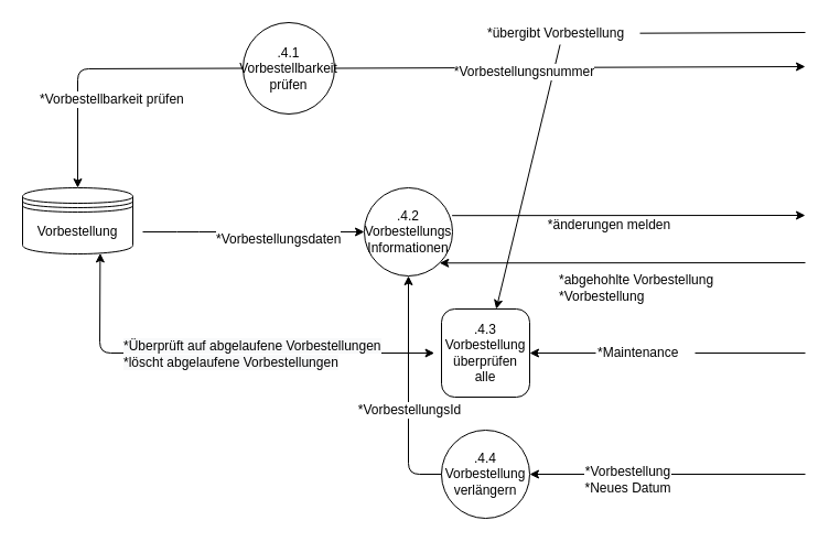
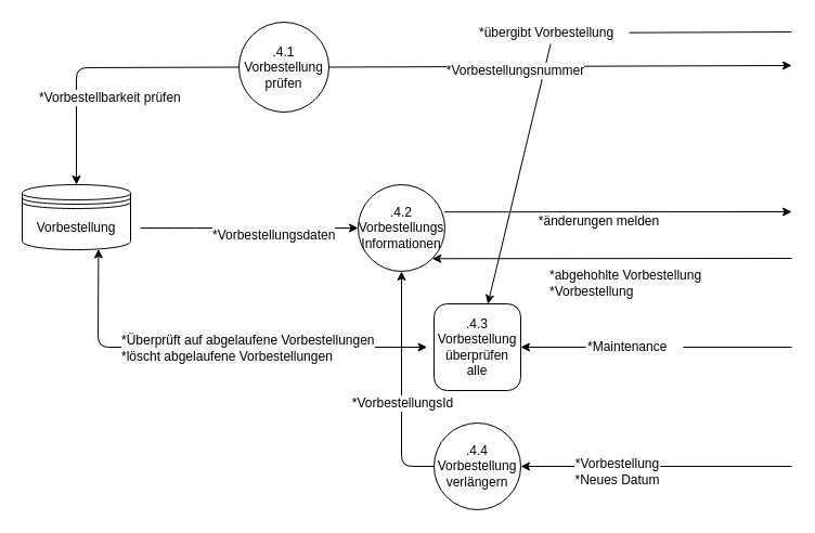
  <mxCell id="0" />
  <mxCell id="1" parent="0" />
  <mxCell id="2" value="Vorbestellung" style="shape=datastore;whiteSpace=wrap;html=1;" vertex="1" parent="1"><mxGeometry x="20" y="170" width="100" height="60" as="geometry" /></mxCell>
- <mxCell id="3" value=".4.1&lt;br&gt;Vorbestellbarkeit&lt;br&gt;prüfen" style="ellipse;whiteSpace=wrap;html=1;aspect=fixed;" vertex="1" parent="1"><mxGeometry x="220" y="20" width="83" height="83" as="geometry" /></mxCell>
+ <mxCell id="3" value=".4.1&lt;br&gt;Vorbestellung&lt;br&gt;prüfen" style="ellipse;whiteSpace=wrap;html=1;aspect=fixed;" vertex="1" parent="1"><mxGeometry x="220" y="20" width="83" height="83" as="geometry" /></mxCell>
  <mxCell id="4" value=".4.2&lt;br&gt;Vorbestellungs&lt;br&gt;Informationen" style="ellipse;whiteSpace=wrap;html=1;aspect=fixed;" vertex="1" parent="1"><mxGeometry x="330" y="170" width="80" height="80" as="geometry" /></mxCell>
  <mxCell id="5" value="&lt;br&gt;" style="endArrow=classic;html=1;exitX=0.995;exitY=0.315;exitDx=0;exitDy=0;exitPerimeter=0;" edge="1" parent="1" source="4"><mxGeometry width="50" height="50" relative="1" as="geometry"><mxPoint x="440" y="195" as="sourcePoint" /><mxPoint x="730" y="195" as="targetPoint" /></mxGeometry></mxCell>
  <mxCell id="6" value="*änderungen melden" style="text;html=1;resizable=0;points=[];align=center;verticalAlign=middle;labelBackgroundColor=#ffffff;" vertex="1" connectable="0" parent="5"><mxGeometry x="-0.113" y="-8" relative="1" as="geometry"><mxPoint as="offset" /></mxGeometry></mxCell>
  <mxCell id="7" value="" style="endArrow=classic;html=1;entryX=0;entryY=0.5;entryDx=0;entryDy=0;" edge="1" parent="1" target="4"><mxGeometry width="50" height="50" relative="1" as="geometry"><mxPoint x="129" y="210" as="sourcePoint" /><mxPoint x="60" y="350" as="targetPoint" /><Array as="points"><mxPoint x="170" y="210" /></Array></mxGeometry></mxCell>
  <mxCell id="8" value="*Vorbestellungsdaten" style="text;html=1;resizable=0;points=[];align=left;verticalAlign=middle;labelBackgroundColor=#ffffff;" vertex="1" connectable="0" parent="7"><mxGeometry x="-0.35" y="-6" relative="1" as="geometry"><mxPoint as="offset" /></mxGeometry></mxCell>
  <mxCell id="9" value="" style="endArrow=classic;html=1;entryX=1;entryY=1;entryDx=0;entryDy=0;" edge="1" parent="1" target="4"><mxGeometry width="50" height="50" relative="1" as="geometry"><mxPoint x="730" y="238" as="sourcePoint" /><mxPoint x="70" y="270" as="targetPoint" /><Array as="points" /></mxGeometry></mxCell>
  <mxCell id="10" value="*abgehohlte Vorbestellung&lt;br&gt;*Vorbestellung" style="text;html=1;resizable=0;points=[];align=left;verticalAlign=middle;labelBackgroundColor=#ffffff;" vertex="1" connectable="0" parent="9"><mxGeometry x="0.639" y="6" relative="1" as="geometry"><mxPoint x="47" y="16" as="offset" /></mxGeometry></mxCell>
  <mxCell id="11" value="" style="endArrow=classic;html=1;entryX=0.5;entryY=0;entryDx=0;entryDy=0;exitX=0;exitY=0.5;exitDx=0;exitDy=0;" edge="1" parent="1" source="3" target="2"><mxGeometry width="50" height="50" relative="1" as="geometry"><mxPoint x="20" y="320" as="sourcePoint" /><mxPoint x="70" y="270" as="targetPoint" /><Array as="points"><mxPoint x="70" y="62" /></Array></mxGeometry></mxCell>
  <mxCell id="12" value="*Vorbestellbarkeit prüfen" style="text;html=1;resizable=0;points=[];align=left;verticalAlign=middle;labelBackgroundColor=#ffffff;" vertex="1" connectable="0" parent="11"><mxGeometry x="-0.156" y="4" relative="1" as="geometry"><mxPoint x="-77" y="24" as="offset" /></mxGeometry></mxCell>
  <mxCell id="13" value=".4.3&lt;br&gt;Vorbestellung&lt;br&gt;überprüfen&lt;br&gt;alle" style="whiteSpace=wrap;html=1;aspect=fixed;rounded=1;" vertex="1" parent="1"><mxGeometry x="400" y="280" width="80" height="80" as="geometry" /></mxCell>
  <mxCell id="14" value="" style="endArrow=classic;startArrow=classic;html=1;entryX=-0.08;entryY=0.5;entryDx=0;entryDy=0;exitX=0.704;exitY=0.99;exitDx=0;exitDy=0;exitPerimeter=0;entryPerimeter=0;" edge="1" parent="1" source="2" target="13"><mxGeometry width="50" height="50" relative="1" as="geometry"><mxPoint x="90.4" y="229.4" as="sourcePoint" /><mxPoint x="90" y="280" as="targetPoint" /><Array as="points"><mxPoint x="90" y="320" /></Array></mxGeometry></mxCell>
  <mxCell id="15" value="&lt;span style=&quot;background-color: rgb(248 , 249 , 250)&quot;&gt;*Überprüft auf abgelaufene Vorbestellungen&lt;br&gt;*löscht abgelaufene Vorbestellungen&lt;br&gt;&lt;/span&gt;" style="text;html=1;resizable=0;points=[];align=left;verticalAlign=middle;labelBackgroundColor=#ffffff;" vertex="1" connectable="0" parent="14"><mxGeometry x="-0.166" y="-4" relative="1" as="geometry"><mxPoint x="-53.5" y="-4" as="offset" /></mxGeometry></mxCell>
  <mxCell id="16" value="" style="endArrow=classic;html=1;entryX=1;entryY=0.5;entryDx=0;entryDy=0;" edge="1" parent="1" source="17" target="13"><mxGeometry width="50" height="50" relative="1" as="geometry"><mxPoint x="800" y="320" as="sourcePoint" /><mxPoint x="70" y="380" as="targetPoint" /></mxGeometry></mxCell>
  <mxCell id="17" value="*Maintenance" style="text;html=1;resizable=0;points=[];autosize=1;align=left;verticalAlign=top;spacingTop=-4;" vertex="1" parent="1"><mxGeometry x="540" y="310" width="90" height="20" as="geometry" /></mxCell>
  <mxCell id="18" value="" style="endArrow=classic;html=1;" edge="1" parent="1" source="19" target="13"><mxGeometry width="50" height="50" relative="1" as="geometry"><mxPoint x="710" y="30" as="sourcePoint" /><mxPoint x="380" y="10" as="targetPoint" /></mxGeometry></mxCell>
  <mxCell id="19" value="*übergibt Vorbestellung" style="text;html=1;resizable=0;points=[];autosize=1;align=left;verticalAlign=top;spacingTop=-4;" vertex="1" parent="1"><mxGeometry x="440" y="20" width="140" height="20" as="geometry" /></mxCell>
  <mxCell id="20" value="" style="endArrow=none;html=1;" edge="1" parent="1" source="19"><mxGeometry width="50" height="50" relative="1" as="geometry"><mxPoint x="20" y="430" as="sourcePoint" /><mxPoint x="730" y="29" as="targetPoint" /></mxGeometry></mxCell>
  <mxCell id="21" value="" style="endArrow=none;html=1;" edge="1" parent="1" source="17"><mxGeometry width="50" height="50" relative="1" as="geometry"><mxPoint x="620" y="320" as="sourcePoint" /><mxPoint x="730" y="320" as="targetPoint" /></mxGeometry></mxCell>
  <mxCell id="22" value=".4.4&lt;br&gt;Vorbestellung verlängern" style="ellipse;whiteSpace=wrap;html=1;aspect=fixed;" vertex="1" parent="1"><mxGeometry x="400" y="390" width="80" height="80" as="geometry" /></mxCell>
  <mxCell id="23" value="" style="endArrow=classic;html=1;exitX=1;exitY=0.5;exitDx=0;exitDy=0;" edge="1" parent="1" source="3"><mxGeometry width="50" height="50" relative="1" as="geometry"><mxPoint x="20" y="530" as="sourcePoint" /><mxPoint x="730" y="60" as="targetPoint" /></mxGeometry></mxCell>
  <mxCell id="24" value="*Vorbestellungsnummer" style="text;html=1;resizable=0;points=[];align=center;verticalAlign=middle;labelBackgroundColor=#ffffff;" vertex="1" connectable="0" parent="23"><mxGeometry x="-0.201" y="-4" relative="1" as="geometry"><mxPoint as="offset" /></mxGeometry></mxCell>
  <mxCell id="25" value="" style="endArrow=classic;html=1;entryX=0.5;entryY=1;entryDx=0;entryDy=0;exitX=0;exitY=0.5;exitDx=0;exitDy=0;" edge="1" parent="1" source="22" target="4"><mxGeometry width="50" height="50" relative="1" as="geometry"><mxPoint x="20" y="540" as="sourcePoint" /><mxPoint x="70" y="490" as="targetPoint" /><Array as="points"><mxPoint x="370" y="430" /></Array></mxGeometry></mxCell>
  <mxCell id="26" value="*VorbestellungsId" style="text;html=1;resizable=0;points=[];align=center;verticalAlign=middle;labelBackgroundColor=#ffffff;" vertex="1" connectable="0" parent="25"><mxGeometry x="-0.68" y="-38" relative="1" as="geometry"><mxPoint x="-38" y="-54.5" as="offset" /></mxGeometry></mxCell>
  <mxCell id="27" value="" style="endArrow=classic;html=1;entryX=1;entryY=0.5;entryDx=0;entryDy=0;" edge="1" parent="1" target="22"><mxGeometry width="50" height="50" relative="1" as="geometry"><mxPoint x="730" y="430" as="sourcePoint" /><mxPoint x="530" y="429.5" as="targetPoint" /></mxGeometry></mxCell>
  <mxCell id="28" value="*Vorbestellung&lt;br&gt;*Neues Datum" style="text;html=1;resizable=0;points=[];align=center;verticalAlign=middle;labelBackgroundColor=#ffffff;" vertex="1" connectable="0" parent="27"><mxGeometry x="0.296" y="4" relative="1" as="geometry"><mxPoint as="offset" /></mxGeometry></mxCell>
